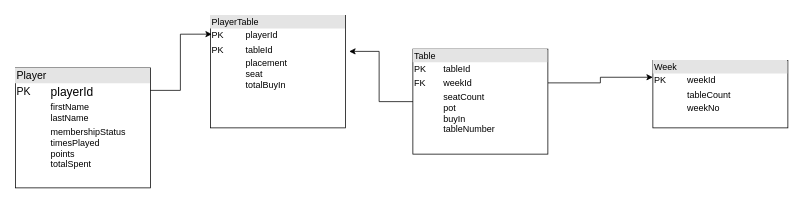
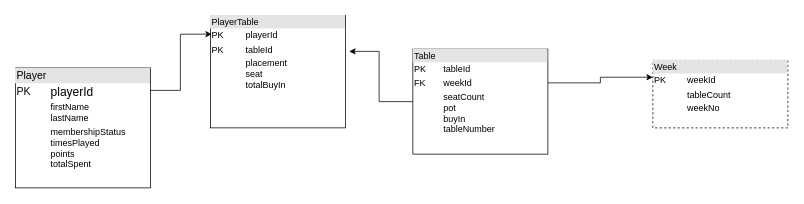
  <mxCell id="0" />
  <mxCell id="1" parent="0" />
  <mxCell id="2" value="&lt;div style=&quot;box-sizing:border-box;width:100%;background:#e4e4e4;padding:2px;&quot;&gt;&lt;font style=&quot;font-size: 14px;&quot;&gt;Player&lt;br&gt;&lt;/font&gt;&lt;/div&gt;&lt;table style=&quot;width:100%;font-size:1em;&quot; cellpadding=&quot;2&quot; cellspacing=&quot;0&quot;&gt;&lt;tbody&gt;&lt;tr&gt;&lt;td&gt;&lt;font style=&quot;font-size: 14px;&quot;&gt;PK&lt;span style=&quot;white-space: pre;&quot;&gt;&#09;&lt;/span&gt;&lt;/font&gt;&lt;/td&gt;&lt;td&gt;&lt;font size=&quot;3&quot;&gt;playerId&lt;br&gt;&lt;/font&gt;&lt;/td&gt;&lt;/tr&gt;&lt;tr&gt;&lt;td&gt;&lt;br&gt;&lt;/td&gt;&lt;td&gt;firstName&lt;br&gt;lastName&lt;br&gt;&lt;/td&gt;&lt;/tr&gt;&lt;tr&gt;&lt;td&gt;&lt;/td&gt;&lt;td&gt;membershipStatus&lt;br&gt;timesPlayed&lt;br&gt;points&lt;br&gt;totalSpent&lt;br&gt;&lt;br&gt;&lt;/td&gt;&lt;/tr&gt;&lt;/tbody&gt;&lt;/table&gt;" style="verticalAlign=top;align=left;overflow=fill;html=1;whiteSpace=wrap;" vertex="1" parent="1"><mxGeometry x="20" y="90" width="180" height="160" as="geometry" /></mxCell>
  <mxCell id="3" style="edgeStyle=orthogonalEdgeStyle;rounded=0;orthogonalLoop=1;jettySize=auto;html=1;entryX=0;entryY=0.25;entryDx=0;entryDy=0;" edge="1" parent="1" source="4" target="5"><mxGeometry relative="1" as="geometry"><Array as="points"><mxPoint x="800" y="110" /><mxPoint x="800" y="103" /></Array></mxGeometry></mxCell>
  <mxCell id="4" value="&lt;div style=&quot;box-sizing:border-box;width:100%;background:#e4e4e4;padding:2px;&quot;&gt;Table&lt;/div&gt;&lt;table style=&quot;width:100%;font-size:1em;&quot; cellpadding=&quot;2&quot; cellspacing=&quot;0&quot;&gt;&lt;tbody&gt;&lt;tr&gt;&lt;td&gt;PK&lt;br&gt;&lt;/td&gt;&lt;td&gt;tableId&lt;br&gt;&lt;/td&gt;&lt;/tr&gt;&lt;tr&gt;&lt;td&gt;FK&lt;br&gt;&lt;/td&gt;&lt;td&gt;weekId&lt;br&gt;&lt;/td&gt;&lt;/tr&gt;&lt;tr&gt;&lt;td&gt;&lt;/td&gt;&lt;td&gt;seatCount&lt;br&gt;pot&lt;br&gt;buyIn&lt;br&gt;tableNumber&lt;/td&gt;&lt;/tr&gt;&lt;/tbody&gt;&lt;/table&gt;" style="verticalAlign=top;align=left;overflow=fill;html=1;whiteSpace=wrap;" vertex="1" parent="1"><mxGeometry x="550" y="65" width="180" height="140" as="geometry" /></mxCell>
- <mxCell id="5" value="&lt;div style=&quot;box-sizing:border-box;width:100%;background:#e4e4e4;padding:2px;&quot;&gt;Week&lt;br&gt;&lt;/div&gt;&lt;table style=&quot;width:100%;font-size:1em;&quot; cellpadding=&quot;2&quot; cellspacing=&quot;0&quot;&gt;&lt;tbody&gt;&lt;tr&gt;&lt;td&gt;PK&lt;/td&gt;&lt;td&gt;weekId&lt;br&gt;&lt;/td&gt;&lt;/tr&gt;&lt;tr&gt;&lt;td&gt;&lt;br&gt;&lt;/td&gt;&lt;td&gt;tableCount&lt;br&gt;&lt;/td&gt;&lt;/tr&gt;&lt;tr&gt;&lt;td&gt;&lt;/td&gt;&lt;td&gt;weekNo&lt;br&gt;&lt;/td&gt;&lt;/tr&gt;&lt;/tbody&gt;&lt;/table&gt;" style="verticalAlign=top;align=left;overflow=fill;html=1;whiteSpace=wrap;" vertex="1" parent="1"><mxGeometry x="870" y="80" width="180" height="90" as="geometry" /></mxCell>
+ <mxCell id="5" value="&lt;div style=&quot;box-sizing:border-box;width:100%;background:#e4e4e4;padding:2px;&quot;&gt;Week&lt;br&gt;&lt;/div&gt;&lt;table style=&quot;width:100%;font-size:1em;&quot; cellpadding=&quot;2&quot; cellspacing=&quot;0&quot;&gt;&lt;tbody&gt;&lt;tr&gt;&lt;td&gt;PK&lt;/td&gt;&lt;td&gt;weekId&lt;br&gt;&lt;/td&gt;&lt;/tr&gt;&lt;tr&gt;&lt;td&gt;&lt;br&gt;&lt;/td&gt;&lt;td&gt;tableCount&lt;br&gt;&lt;/td&gt;&lt;/tr&gt;&lt;tr&gt;&lt;td&gt;&lt;/td&gt;&lt;td&gt;weekNo&lt;br&gt;&lt;/td&gt;&lt;/tr&gt;&lt;/tbody&gt;&lt;/table&gt;" style="verticalAlign=top;align=left;overflow=fill;html=1;whiteSpace=wrap;dashed=1;" vertex="1" parent="1"><mxGeometry x="870" y="80" width="180" height="90" as="geometry" /></mxCell>
  <mxCell id="6" value="&lt;div style=&quot;box-sizing:border-box;width:100%;background:#e4e4e4;padding:2px;&quot;&gt;PlayerTable&lt;br&gt;&lt;/div&gt;&lt;table style=&quot;width:100%;font-size:1em;&quot; cellpadding=&quot;2&quot; cellspacing=&quot;0&quot;&gt;&lt;tbody&gt;&lt;tr&gt;&lt;td&gt;PK&lt;/td&gt;&lt;td&gt;playerId&lt;br&gt;&lt;/td&gt;&lt;/tr&gt;&lt;tr&gt;&lt;td&gt;PK&lt;br&gt;&lt;/td&gt;&lt;td&gt;tableId&lt;br&gt;&lt;/td&gt;&lt;/tr&gt;&lt;tr&gt;&lt;td&gt;&lt;/td&gt;&lt;td&gt;placement&lt;br&gt;seat&lt;br&gt;totalBuyIn&lt;br&gt;&lt;/td&gt;&lt;/tr&gt;&lt;/tbody&gt;&lt;/table&gt;" style="verticalAlign=top;align=left;overflow=fill;html=1;whiteSpace=wrap;" vertex="1" parent="1"><mxGeometry x="280" y="20" width="180" height="150" as="geometry" /></mxCell>
  <mxCell id="7" style="edgeStyle=orthogonalEdgeStyle;rounded=0;orthogonalLoop=1;jettySize=auto;html=1;entryX=0.011;entryY=0.167;entryDx=0;entryDy=0;entryPerimeter=0;" edge="1" parent="1" source="2" target="6"><mxGeometry relative="1" as="geometry"><Array as="points"><mxPoint x="240" y="120" /><mxPoint x="240" y="45" /></Array></mxGeometry></mxCell>
  <mxCell id="8" style="edgeStyle=orthogonalEdgeStyle;rounded=0;orthogonalLoop=1;jettySize=auto;html=1;entryX=1.028;entryY=0.32;entryDx=0;entryDy=0;entryPerimeter=0;" edge="1" parent="1" source="4" target="6"><mxGeometry relative="1" as="geometry" /></mxCell>
